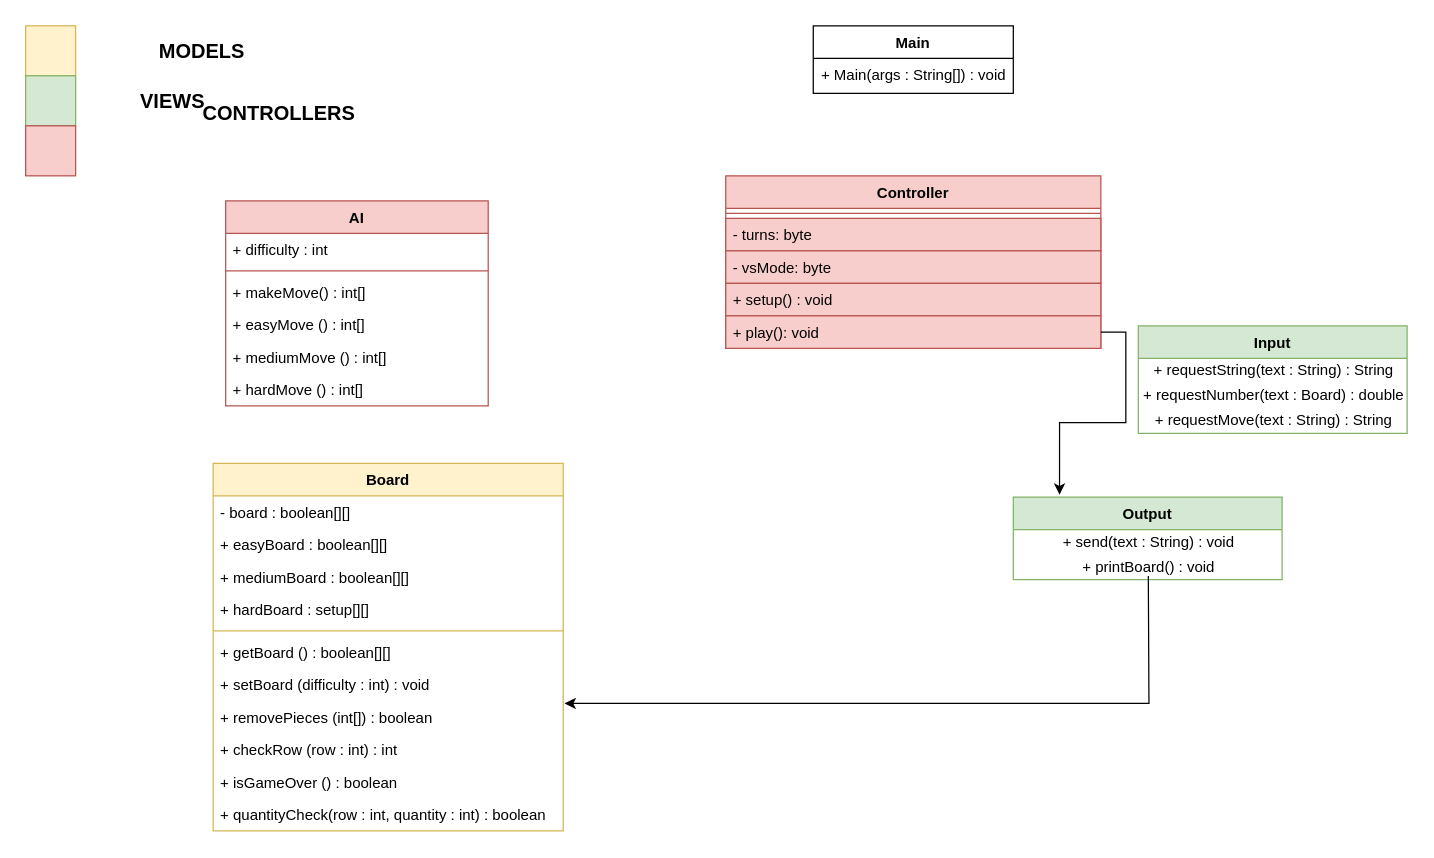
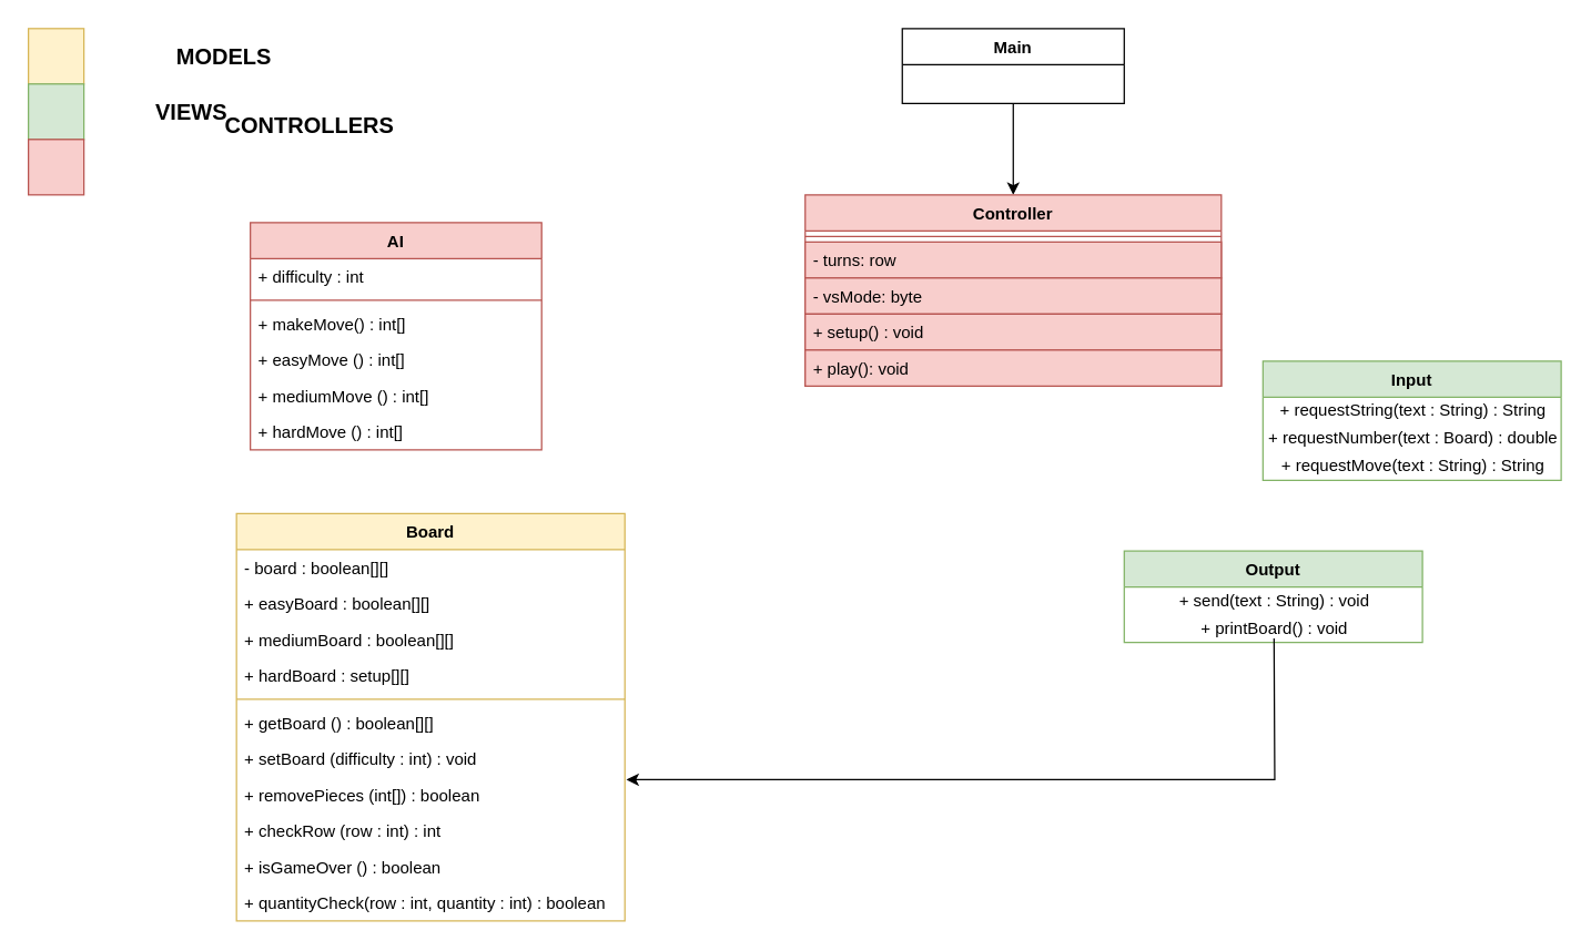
  <mxCell id="0" />
  <mxCell id="1" parent="0" />
  <mxCell id="2" value="" style="rounded=0;whiteSpace=wrap;html=1;fillColor=#fff2cc;strokeColor=#d6b656;" parent="1" vertex="1"><mxGeometry x="20" y="20" width="40" height="40" as="geometry" /></mxCell>
  <mxCell id="3" value="&lt;div&gt;&lt;b&gt;&lt;font style=&quot;font-size: 16px&quot;&gt;MODELS&lt;/font&gt;&lt;/b&gt;&lt;/div&gt;" style="text;html=1;strokeColor=none;fillColor=none;align=left;verticalAlign=middle;whiteSpace=wrap;rounded=0;" parent="1" vertex="1"><mxGeometry x="125" y="25" width="40" height="30" as="geometry" /></mxCell>
  <mxCell id="4" value="" style="rounded=0;whiteSpace=wrap;html=1;fillColor=#d5e8d4;strokeColor=#82b366;" parent="1" vertex="1"><mxGeometry x="20" y="60" width="40" height="40" as="geometry" /></mxCell>
+ <mxCell id="5" style="edgeStyle=orthogonalEdgeStyle;rounded=0;orthogonalLoop=1;jettySize=auto;html=1;" parent="1" source="6" target="18" edge="1"><mxGeometry relative="1" as="geometry" /></mxCell>
  <mxCell id="6" value="Main" style="swimlane;fontStyle=1;align=center;verticalAlign=top;childLayout=stackLayout;horizontal=1;startSize=26;horizontalStack=0;resizeParent=1;resizeParentMax=0;resizeLast=0;collapsible=1;marginBottom=0;" parent="1" vertex="1"><mxGeometry x="650" y="20" width="160" height="54" as="geometry" /></mxCell>
  <mxCell id="7" value="" style="rounded=0;whiteSpace=wrap;html=1;fillColor=#f8cecc;strokeColor=#b85450;" parent="1" vertex="1"><mxGeometry x="20" y="100" width="40" height="40" as="geometry" /></mxCell>
  <mxCell id="8" value="&lt;div&gt;&lt;b&gt;&lt;font style=&quot;font-size: 16px&quot;&gt;CONTROLLERS&lt;/font&gt;&lt;/b&gt;&lt;/div&gt;" style="text;html=1;strokeColor=none;fillColor=none;align=left;verticalAlign=middle;whiteSpace=wrap;rounded=0;" parent="1" vertex="1"><mxGeometry x="160" y="75" width="40" height="30" as="geometry" /></mxCell>
  <mxCell id="9" value="&lt;div&gt;&lt;b&gt;&lt;font style=&quot;font-size: 16px&quot;&gt;VIEWS&lt;/font&gt;&lt;/b&gt;&lt;/div&gt;" style="text;html=1;strokeColor=none;fillColor=none;align=left;verticalAlign=middle;whiteSpace=wrap;rounded=0;" parent="1" vertex="1"><mxGeometry x="110" y="65" width="40" height="30" as="geometry" /></mxCell>
- <mxCell id="10" value="+ Main(args : String[]) : void&lt;br&gt;" style="text;html=1;align=center;verticalAlign=middle;resizable=0;points=[];autosize=1;" parent="1" vertex="1"><mxGeometry x="650" y="50" width="160" height="20" as="geometry" /></mxCell>
  <mxCell id="11" value="Input" style="swimlane;fontStyle=1;align=center;verticalAlign=top;childLayout=stackLayout;horizontal=1;startSize=26;horizontalStack=0;resizeParent=1;resizeParentMax=0;resizeLast=0;collapsible=1;marginBottom=0;fillColor=#d5e8d4;strokeColor=#82b366;" parent="1" vertex="1"><mxGeometry x="910" y="260" width="215" height="86" as="geometry" /></mxCell>
  <mxCell id="12" value="+ requestString(text : String) : String" style="text;html=1;align=center;verticalAlign=middle;resizable=0;points=[];autosize=1;" parent="11" vertex="1"><mxGeometry y="26" width="215" height="20" as="geometry" /></mxCell>
  <mxCell id="13" value="+ requestNumber(text : Board) : double" style="text;html=1;align=center;verticalAlign=middle;resizable=0;points=[];autosize=1;" parent="11" vertex="1"><mxGeometry y="46" width="215" height="20" as="geometry" /></mxCell>
  <mxCell id="14" value="+ requestMove(text : String) : String" style="text;html=1;align=center;verticalAlign=middle;resizable=0;points=[];autosize=1;" parent="11" vertex="1"><mxGeometry y="66" width="215" height="20" as="geometry" /></mxCell>
  <mxCell id="15" value="Output" style="swimlane;fontStyle=1;align=center;verticalAlign=top;childLayout=stackLayout;horizontal=1;startSize=26;horizontalStack=0;resizeParent=1;resizeParentMax=0;resizeLast=0;collapsible=1;marginBottom=0;fillColor=#d5e8d4;strokeColor=#82b366;" parent="1" vertex="1"><mxGeometry x="810" y="397" width="215" height="66" as="geometry" /></mxCell>
  <mxCell id="16" value="+ send(text : String) : void" style="text;html=1;align=center;verticalAlign=middle;resizable=0;points=[];autosize=1;" parent="15" vertex="1"><mxGeometry y="26" width="215" height="20" as="geometry" /></mxCell>
  <mxCell id="17" value="+ printBoard() : void" style="text;html=1;align=center;verticalAlign=middle;resizable=0;points=[];autosize=1;" parent="15" vertex="1"><mxGeometry y="46" width="215" height="20" as="geometry" /></mxCell>
  <mxCell id="18" value="Controller" style="swimlane;fontStyle=1;align=center;verticalAlign=top;childLayout=stackLayout;horizontal=1;startSize=26;horizontalStack=0;resizeParent=1;resizeParentMax=0;resizeLast=0;collapsible=1;marginBottom=0;fillColor=#f8cecc;strokeColor=#b85450;" parent="1" vertex="1"><mxGeometry x="580" y="140" width="300" height="138" as="geometry" /></mxCell>
  <mxCell id="19" value="" style="line;strokeWidth=1;fillColor=#f8cecc;align=left;verticalAlign=middle;spacingTop=-1;spacingLeft=3;spacingRight=3;rotatable=0;labelPosition=right;points=[];portConstraint=eastwest;strokeColor=#b85450;" parent="18" vertex="1"><mxGeometry y="26" width="300" height="8" as="geometry" /></mxCell>
- <mxCell id="20" value="- turns: byte" style="text;strokeColor=#b85450;fillColor=#f8cecc;align=left;verticalAlign=top;spacingLeft=4;spacingRight=4;overflow=hidden;rotatable=0;points=[[0,0.5],[1,0.5]];portConstraint=eastwest;" parent="18" vertex="1"><mxGeometry y="34" width="300" height="26" as="geometry" /></mxCell>
+ <mxCell id="20" value="- turns: row" style="text;strokeColor=#b85450;fillColor=#f8cecc;align=left;verticalAlign=top;spacingLeft=4;spacingRight=4;overflow=hidden;rotatable=0;points=[[0,0.5],[1,0.5]];portConstraint=eastwest;" parent="18" vertex="1"><mxGeometry y="34" width="300" height="26" as="geometry" /></mxCell>
  <mxCell id="21" value="- vsMode: byte" style="text;strokeColor=#b85450;fillColor=#f8cecc;align=left;verticalAlign=top;spacingLeft=4;spacingRight=4;overflow=hidden;rotatable=0;points=[[0,0.5],[1,0.5]];portConstraint=eastwest;" vertex="1" parent="18"><mxGeometry y="60" width="300" height="26" as="geometry" /></mxCell>
  <mxCell id="22" value="+ setup() : void" style="text;strokeColor=#b85450;fillColor=#f8cecc;align=left;verticalAlign=top;spacingLeft=4;spacingRight=4;overflow=hidden;rotatable=0;points=[[0,0.5],[1,0.5]];portConstraint=eastwest;" parent="18" vertex="1"><mxGeometry y="86" width="300" height="26" as="geometry" /></mxCell>
  <mxCell id="23" value="+ play(): void" style="text;strokeColor=#b85450;fillColor=#f8cecc;align=left;verticalAlign=top;spacingLeft=4;spacingRight=4;overflow=hidden;rotatable=0;points=[[0,0.5],[1,0.5]];portConstraint=eastwest;" parent="18" vertex="1"><mxGeometry y="112" width="300" height="26" as="geometry" /></mxCell>
  <mxCell id="24" value="Board" style="swimlane;fontStyle=1;align=center;verticalAlign=top;childLayout=stackLayout;horizontal=1;startSize=26;horizontalStack=0;resizeParent=1;resizeParentMax=0;resizeLast=0;collapsible=1;marginBottom=0;fillColor=#fff2cc;strokeColor=#d6b656;" parent="1" vertex="1"><mxGeometry x="170" y="370" width="280" height="294" as="geometry" /></mxCell>
  <mxCell id="25" value="- board : boolean[][]" style="text;strokeColor=none;fillColor=none;align=left;verticalAlign=top;spacingLeft=4;spacingRight=4;overflow=hidden;rotatable=0;points=[[0,0.5],[1,0.5]];portConstraint=eastwest;" parent="24" vertex="1"><mxGeometry y="26" width="280" height="26" as="geometry" /></mxCell>
  <mxCell id="26" value="+ easyBoard : boolean[][]" style="text;strokeColor=none;fillColor=none;align=left;verticalAlign=top;spacingLeft=4;spacingRight=4;overflow=hidden;rotatable=0;points=[[0,0.5],[1,0.5]];portConstraint=eastwest;" parent="24" vertex="1"><mxGeometry y="52" width="280" height="26" as="geometry" /></mxCell>
  <mxCell id="27" value="+ mediumBoard : boolean[][]" style="text;strokeColor=none;fillColor=none;align=left;verticalAlign=top;spacingLeft=4;spacingRight=4;overflow=hidden;rotatable=0;points=[[0,0.5],[1,0.5]];portConstraint=eastwest;" parent="24" vertex="1"><mxGeometry y="78" width="280" height="26" as="geometry" /></mxCell>
  <mxCell id="28" value="+ hardBoard : setup[][]" style="text;strokeColor=none;fillColor=none;align=left;verticalAlign=top;spacingLeft=4;spacingRight=4;overflow=hidden;rotatable=0;points=[[0,0.5],[1,0.5]];portConstraint=eastwest;" parent="24" vertex="1"><mxGeometry y="104" width="280" height="26" as="geometry" /></mxCell>
  <mxCell id="29" value="" style="line;strokeWidth=1;fillColor=#fff2cc;align=left;verticalAlign=middle;spacingTop=-1;spacingLeft=3;spacingRight=3;rotatable=0;labelPosition=right;points=[];portConstraint=eastwest;strokeColor=#d6b656;" parent="24" vertex="1"><mxGeometry y="130" width="280" height="8" as="geometry" /></mxCell>
  <mxCell id="30" value="+ getBoard () : boolean[][]" style="text;fillColor=none;align=left;verticalAlign=top;spacingLeft=4;spacingRight=4;overflow=hidden;rotatable=0;points=[[0,0.5],[1,0.5]];portConstraint=eastwest;" parent="24" vertex="1"><mxGeometry y="138" width="280" height="26" as="geometry" /></mxCell>
  <mxCell id="31" value="+ setBoard (difficulty : int) : void" style="text;fillColor=none;align=left;verticalAlign=top;spacingLeft=4;spacingRight=4;overflow=hidden;rotatable=0;points=[[0,0.5],[1,0.5]];portConstraint=eastwest;" parent="24" vertex="1"><mxGeometry y="164" width="280" height="26" as="geometry" /></mxCell>
  <mxCell id="32" value="+ removePieces (int[]) : boolean" style="text;fillColor=none;align=left;verticalAlign=top;spacingLeft=4;spacingRight=4;overflow=hidden;rotatable=0;points=[[0,0.5],[1,0.5]];portConstraint=eastwest;" parent="24" vertex="1"><mxGeometry y="190" width="280" height="26" as="geometry" /></mxCell>
  <mxCell id="33" value="+ checkRow (row : int) : int" style="text;fillColor=none;align=left;verticalAlign=top;spacingLeft=4;spacingRight=4;overflow=hidden;rotatable=0;points=[[0,0.5],[1,0.5]];portConstraint=eastwest;" parent="24" vertex="1"><mxGeometry y="216" width="280" height="26" as="geometry" /></mxCell>
  <mxCell id="34" value="+ isGameOver () : boolean" style="text;fillColor=none;align=left;verticalAlign=top;spacingLeft=4;spacingRight=4;overflow=hidden;rotatable=0;points=[[0,0.5],[1,0.5]];portConstraint=eastwest;" vertex="1" parent="24"><mxGeometry y="242" width="280" height="26" as="geometry" /></mxCell>
  <mxCell id="35" value="+ quantityCheck(row : int, quantity : int) : boolean" style="text;fillColor=none;align=left;verticalAlign=top;spacingLeft=4;spacingRight=4;overflow=hidden;rotatable=0;points=[[0,0.5],[1,0.5]];portConstraint=eastwest;" vertex="1" parent="24"><mxGeometry y="268" width="280" height="26" as="geometry" /></mxCell>
- <mxCell id="36" style="edgeStyle=orthogonalEdgeStyle;rounded=0;orthogonalLoop=1;jettySize=auto;html=1;entryX=0.172;entryY=-0.03;entryDx=0;entryDy=0;entryPerimeter=0;" parent="1" source="23" target="15" edge="1"><mxGeometry relative="1" as="geometry"><mxPoint x="880" y="400" as="targetPoint" /></mxGeometry></mxCell>
  <mxCell id="37" style="edgeStyle=orthogonalEdgeStyle;rounded=0;orthogonalLoop=1;jettySize=auto;html=1;entryX=1.004;entryY=0.077;entryDx=0;entryDy=0;entryPerimeter=0;" parent="1" target="32" edge="1"><mxGeometry relative="1" as="geometry"><mxPoint x="918" y="460" as="sourcePoint" /></mxGeometry></mxCell>
  <mxCell id="38" value="AI" style="swimlane;fontStyle=1;align=center;verticalAlign=top;childLayout=stackLayout;horizontal=1;startSize=26;horizontalStack=0;resizeParent=1;resizeParentMax=0;resizeLast=0;collapsible=1;marginBottom=0;fillColor=#f8cecc;strokeColor=#b85450;" parent="1" vertex="1"><mxGeometry x="180" y="160" width="210" height="164" as="geometry" /></mxCell>
  <mxCell id="39" value="+ difficulty : int" style="text;strokeColor=none;fillColor=none;align=left;verticalAlign=top;spacingLeft=4;spacingRight=4;overflow=hidden;rotatable=0;points=[[0,0.5],[1,0.5]];portConstraint=eastwest;" parent="38" vertex="1"><mxGeometry y="26" width="210" height="26" as="geometry" /></mxCell>
  <mxCell id="40" value="" style="line;strokeWidth=1;fillColor=#f8cecc;align=left;verticalAlign=middle;spacingTop=-1;spacingLeft=3;spacingRight=3;rotatable=0;labelPosition=right;points=[];portConstraint=eastwest;strokeColor=#b85450;" parent="38" vertex="1"><mxGeometry y="52" width="210" height="8" as="geometry" /></mxCell>
  <mxCell id="41" value="+ makeMove() : int[]" style="text;strokeColor=none;fillColor=none;align=left;verticalAlign=top;spacingLeft=4;spacingRight=4;overflow=hidden;rotatable=0;points=[[0,0.5],[1,0.5]];portConstraint=eastwest;" parent="38" vertex="1"><mxGeometry y="60" width="210" height="26" as="geometry" /></mxCell>
  <mxCell id="42" value="+ easyMove () : int[]" style="text;strokeColor=none;fillColor=none;align=left;verticalAlign=top;spacingLeft=4;spacingRight=4;overflow=hidden;rotatable=0;points=[[0,0.5],[1,0.5]];portConstraint=eastwest;" vertex="1" parent="38"><mxGeometry y="86" width="210" height="26" as="geometry" /></mxCell>
  <mxCell id="43" value="+ mediumMove () : int[]" style="text;strokeColor=none;fillColor=none;align=left;verticalAlign=top;spacingLeft=4;spacingRight=4;overflow=hidden;rotatable=0;points=[[0,0.5],[1,0.5]];portConstraint=eastwest;" parent="38" vertex="1"><mxGeometry y="112" width="210" height="26" as="geometry" /></mxCell>
  <mxCell id="44" value="+ hardMove () : int[]" style="text;strokeColor=none;fillColor=none;align=left;verticalAlign=top;spacingLeft=4;spacingRight=4;overflow=hidden;rotatable=0;points=[[0,0.5],[1,0.5]];portConstraint=eastwest;" parent="38" vertex="1"><mxGeometry y="138" width="210" height="26" as="geometry" /></mxCell>
